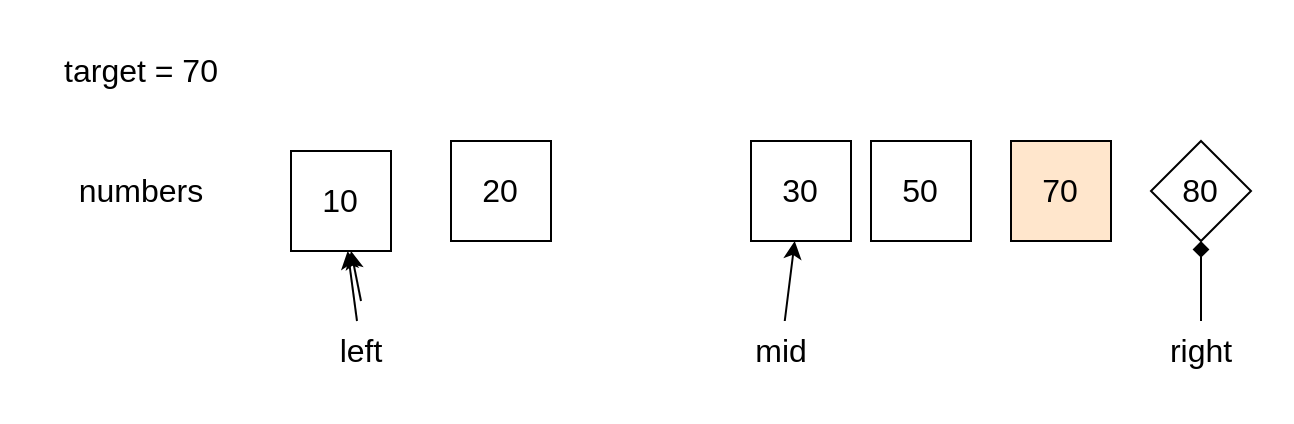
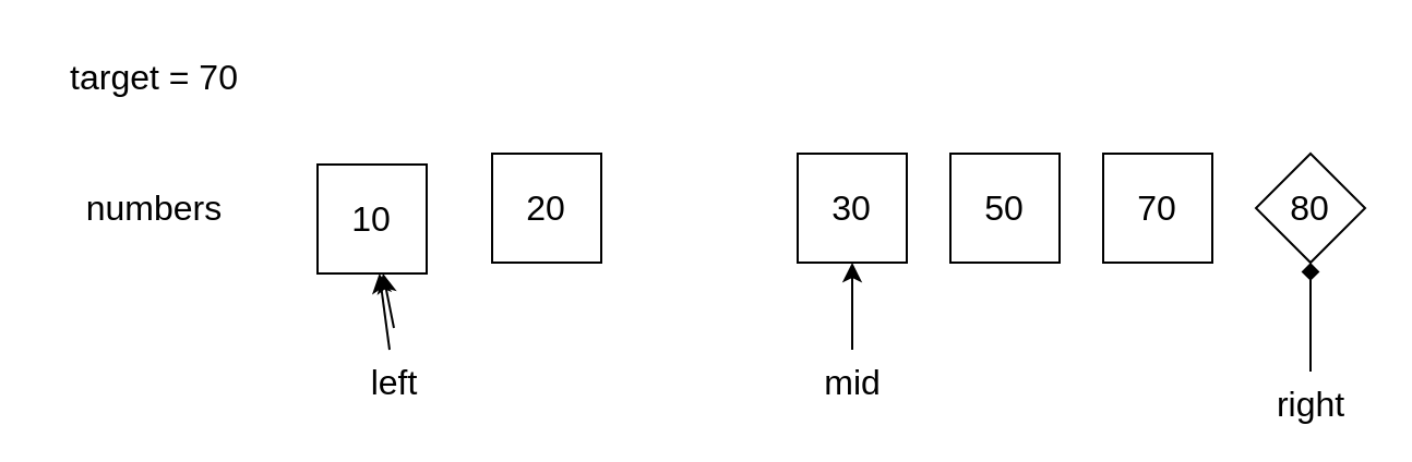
  <mxCell id="0" />
  <mxCell id="1" parent="0" />
  <mxCell id="2" value="10" style="whiteSpace=wrap;html=1;aspect=fixed;fontSize=16;" vertex="1" parent="1"><mxGeometry x="145" y="75" width="50" height="50" as="geometry" /></mxCell>
  <mxCell id="3" value="20" style="whiteSpace=wrap;html=1;aspect=fixed;fontSize=16;" vertex="1" parent="1"><mxGeometry x="225" y="70" width="50" height="50" as="geometry" /></mxCell>
- <mxCell id="4" value="30" style="whiteSpace=wrap;html=1;aspect=fixed;fontSize=16;" vertex="1" parent="1"><mxGeometry x="375" y="70" width="50" height="50" as="geometry" /></mxCell>
+ <mxCell id="4" value="30" style="whiteSpace=wrap;html=1;aspect=fixed;fontSize=16;" vertex="1" parent="1"><mxGeometry x="365" y="70" width="50" height="50" as="geometry" /></mxCell>
  <mxCell id="5" value="50" style="whiteSpace=wrap;html=1;aspect=fixed;fontSize=16;" vertex="1" parent="1"><mxGeometry x="435" y="70" width="50" height="50" as="geometry" /></mxCell>
- <mxCell id="6" value="70" style="whiteSpace=wrap;html=1;aspect=fixed;fontSize=16;fillColor=#ffe6cc;" vertex="1" parent="1"><mxGeometry x="505" y="70" width="50" height="50" as="geometry" /></mxCell>
+ <mxCell id="6" value="70" style="whiteSpace=wrap;html=1;aspect=fixed;fontSize=16;" vertex="1" parent="1"><mxGeometry x="505" y="70" width="50" height="50" as="geometry" /></mxCell>
  <mxCell id="7" value="80" style="rhombus;whiteSpace=wrap;html=1;aspect=fixed;fontSize=16;" vertex="1" parent="1"><mxGeometry x="575" y="70" width="50" height="50" as="geometry" /></mxCell>
  <mxCell id="8" value="numbers" style="text;html=1;align=center;verticalAlign=middle;resizable=0;points=[];autosize=1;strokeColor=none;fillColor=none;fontSize=16;" vertex="1" parent="1"><mxGeometry x="25" y="80" width="90" height="30" as="geometry" /></mxCell>
  <mxCell id="9" value="target = 70" style="text;html=1;align=center;verticalAlign=middle;resizable=0;points=[];autosize=1;strokeColor=none;fillColor=none;fontSize=16;" vertex="1" parent="1"><mxGeometry x="20" y="20" width="100" height="30" as="geometry" /></mxCell>
  <mxCell id="10" value="" style="edgeStyle=none;html=1;fontSize=16;" edge="1" parent="1" target="2"><mxGeometry relative="1" as="geometry"><mxPoint x="180" y="150" as="sourcePoint" /></mxGeometry></mxCell>
  <mxCell id="11" value="" style="edgeStyle=none;html=1;fontSize=16;" edge="1" parent="1" source="12" target="2"><mxGeometry relative="1" as="geometry" /></mxCell>
  <mxCell id="12" value="left" style="text;html=1;align=center;verticalAlign=middle;resizable=0;points=[];autosize=1;strokeColor=none;fillColor=none;fontSize=16;" vertex="1" parent="1"><mxGeometry x="160" y="160" width="40" height="30" as="geometry" /></mxCell>
  <mxCell id="13" value="" style="edgeStyle=none;html=1;fontSize=16;endArrow=diamond;" edge="1" parent="1" source="14" target="7"><mxGeometry relative="1" as="geometry" /></mxCell>
- <mxCell id="14" value="right" style="text;html=1;align=center;verticalAlign=middle;resizable=0;points=[];autosize=1;strokeColor=none;fillColor=none;fontSize=16;" vertex="1" parent="1"><mxGeometry x="575" y="160" width="50" height="30" as="geometry" /></mxCell>
+ <mxCell id="14" value="right" style="text;html=1;align=center;verticalAlign=middle;resizable=0;points=[];autosize=1;strokeColor=none;fillColor=none;fontSize=16;" vertex="1" parent="1"><mxGeometry x="575" y="170" width="50" height="30" as="geometry" /></mxCell>
  <mxCell id="15" value="" style="edgeStyle=none;html=1;fontSize=16;" edge="1" parent="1" source="16" target="4"><mxGeometry relative="1" as="geometry" /></mxCell>
  <mxCell id="16" value="mid" style="text;html=1;align=center;verticalAlign=middle;resizable=0;points=[];autosize=1;strokeColor=none;fillColor=none;fontSize=16;" vertex="1" parent="1"><mxGeometry x="365" y="160" width="50" height="30" as="geometry" /></mxCell>
